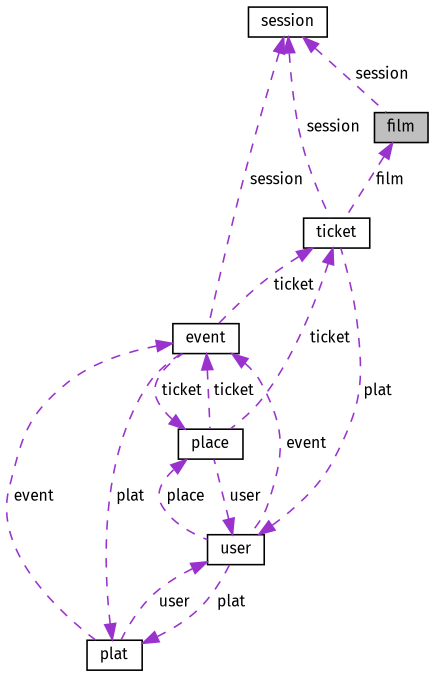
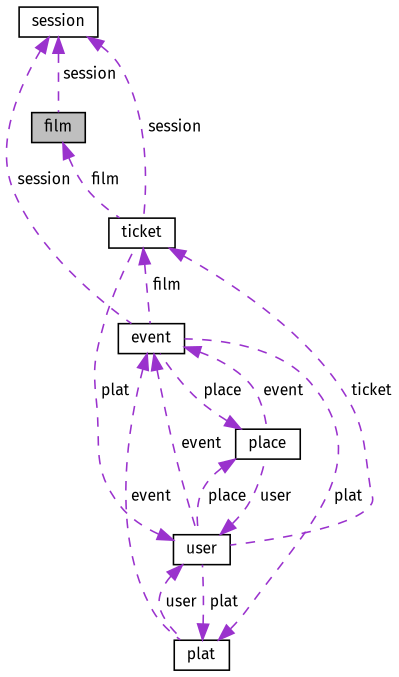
  digraph {
    fontname="Fira Sans"
    node [color=black fillcolor=white fontname="Fira Sans" fontsize=10 shape=record style=filled]
    edge [color=darkorchid3 dir=back fontname="Fira Sans" fontsize=10 labelfontname=Helvetica labelfontsize=10 style=dashed]
    n1 [fillcolor=grey75 fontcolor=black height=0.2 label=film width=0.4]
    n2 [height=0.2 label=ticket width=0.4]
    n3 [height=0.2 label=session width=0.4]
    n4 [height=0.2 label=event width=0.4]
    n5 [height=0.2 label=place width=0.4]
    n6 [height=0.2 label=plat width=0.4]
    n7 [height=0.2 label=user width=0.4]
    n1 -> n2 [label=" film"]
-   n2 -> n4 [label=" ticket"]
-   n2 -> n5 [label=" ticket"]
+   n2 -> n4 [label=" film"]
+   n2 -> n7 [label=" ticket"]
    n3 -> n1 [label=" session"]
    n3 -> n2 [label=" session"]
    n3 -> n4 [label=" session"]
-   n4 -> n5 [label=" ticket"]
+   n4 -> n5 [label=" event"]
    n4 -> n6 [label=" event"]
    n4 -> n7 [label=" event"]
-   n5 -> n4 [label=" ticket"]
+   n5 -> n4 [label=" place"]
    n5 -> n7 [label=" place"]
    n6 -> n4 [label=" plat"]
    n6 -> n7 [label=" plat"]
    n7 -> n2 [label=" plat"]
    n7 -> n5 [label=" user"]
    n7 -> n6 [label=" user"]
  }
